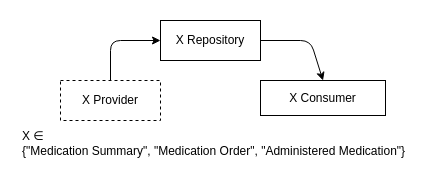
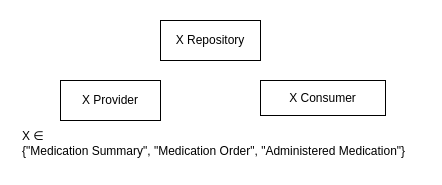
  <mxCell id="0" />
  <mxCell id="1" parent="0" />
  <mxCell id="2" value="X Repository" style="rounded=0;whiteSpace=wrap;html=1;labelBackgroundColor=none;fontFamily=Helvetica;fontColor=#000000;fillColor=none;strokeColor=#000000;" parent="1" vertex="1"><mxGeometry x="160" y="20" width="100" height="40" as="geometry" /></mxCell>
- <mxCell id="3" style="edgeStyle=none;html=1;exitX=0.5;exitY=0;exitDx=0;exitDy=0;fontSize=12;fontColor=#000000;entryX=0;entryY=0.5;entryDx=0;entryDy=0;strokeColor=#000000;" parent="1" source="4" target="2" edge="1"><mxGeometry relative="1" as="geometry"><mxPoint x="110" y="20" as="targetPoint" /><Array as="points"><mxPoint x="110" y="40" /></Array></mxGeometry></mxCell>
- <mxCell id="4" value="X Provider" style="rounded=0;whiteSpace=wrap;html=1;labelBackgroundColor=none;fontFamily=Helvetica;fontColor=#000000;fillColor=none;strokeColor=#000000;dashed=1;" parent="1" vertex="1"><mxGeometry x="60" y="80" width="100" height="40" as="geometry" /></mxCell>
+ <mxCell id="4" value="X Provider" style="rounded=0;whiteSpace=wrap;html=1;labelBackgroundColor=none;fontFamily=Helvetica;fontColor=#000000;fillColor=none;strokeColor=#000000;" parent="1" vertex="1"><mxGeometry x="60" y="80" width="100" height="40" as="geometry" /></mxCell>
  <mxCell id="5" value="X Consumer" style="rounded=0;whiteSpace=wrap;html=1;labelBackgroundColor=none;fontFamily=Helvetica;fontColor=#000000;fillColor=none;strokeColor=#000000;" parent="1" vertex="1"><mxGeometry x="260" y="80" width="125" height="35" as="geometry" /></mxCell>
  <mxCell id="6" value="&lt;span style=&quot;text-indent: 0in; background-color: initial; font-family: &amp;quot;Liberation Sans&amp;quot;; font-variant-numeric: normal; font-variant-east-asian: normal; font-variant-alternates: normal;&quot;&gt;X &lt;/span&gt;&lt;span style=&quot;text-indent: 0in; background-color: initial; font-family: &amp;quot;Liberation Sans&amp;quot;; font-variant-numeric: normal; font-variant-east-asian: normal; font-variant-alternates: normal;&quot;&gt;∈&lt;/span&gt;&lt;br&gt;&lt;p style=&quot;line-height: normal; margin-top: 0pt; margin-bottom: 0pt; margin-right: 0in; text-indent: 0in; unicode-bidi: embed; word-break: normal; font-size: 12px;&quot;&gt;&lt;span style=&quot;font-size: 12px; font-family: &amp;quot;Liberation Sans&amp;quot;; font-variant-numeric: normal; font-variant-east-asian: normal; font-variant-alternates: normal;&quot;&gt;{&quot;&lt;/span&gt;&lt;span style=&quot;font-size: 12px; font-family: &amp;quot;Liberation Sans&amp;quot;; font-variant-numeric: normal; font-variant-east-asian: normal; font-variant-alternates: normal;&quot;&gt;Medication&amp;nbsp;&lt;/span&gt;&lt;span style=&quot;font-size: 12px; font-family: &amp;quot;Liberation Sans&amp;quot;; font-variant-numeric: normal; font-variant-east-asian: normal; font-variant-alternates: normal;&quot;&gt;Summary&quot;, &quot;&lt;/span&gt;&lt;span style=&quot;font-size: 12px; font-family: &amp;quot;Liberation Sans&amp;quot;; font-variant-numeric: normal; font-variant-east-asian: normal; font-variant-alternates: normal;&quot;&gt;Medication&amp;nbsp;&lt;/span&gt;&lt;span style=&quot;font-size: 12px; font-family: &amp;quot;Liberation Sans&amp;quot;; font-variant-numeric: normal; font-variant-east-asian: normal; font-variant-alternates: normal;&quot;&gt;Order&quot;, &quot;&lt;/span&gt;&lt;span style=&quot;font-size: 12px; font-family: &amp;quot;Liberation Sans&amp;quot;; font-variant-numeric: normal; font-variant-east-asian: normal; font-variant-alternates: normal;&quot;&gt;Administered&amp;nbsp;&lt;/span&gt;&lt;span style=&quot;font-size: 12px; font-family: &amp;quot;Liberation Sans&amp;quot;; font-variant-numeric: normal; font-variant-east-asian: normal; font-variant-alternates: normal;&quot;&gt;Medication&lt;/span&gt;&lt;span style=&quot;font-size: 12px; font-family: &amp;quot;Liberation Sans&amp;quot;; font-variant-numeric: normal; font-variant-east-asian: normal; font-variant-alternates: normal;&quot;&gt;&quot;}&lt;/span&gt;&lt;/p&gt;" style="text;html=1;strokeColor=none;fillColor=none;align=left;verticalAlign=middle;whiteSpace=wrap;rounded=0;fontSize=12;fontColor=#000000;" parent="1" vertex="1"><mxGeometry x="20" y="123" width="400" height="40" as="geometry" /></mxCell>
- <mxCell id="7" style="edgeStyle=none;html=1;exitX=1;exitY=0.5;exitDx=0;exitDy=0;fontSize=12;fontColor=#000000;entryX=0.5;entryY=0;entryDx=0;entryDy=0;strokeColor=#000000;" parent="1" source="2" target="5" edge="1"><mxGeometry relative="1" as="geometry"><mxPoint x="170" y="35" as="targetPoint" /><mxPoint x="120" y="90" as="sourcePoint" /><Array as="points"><mxPoint x="310" y="40" /></Array></mxGeometry></mxCell>
